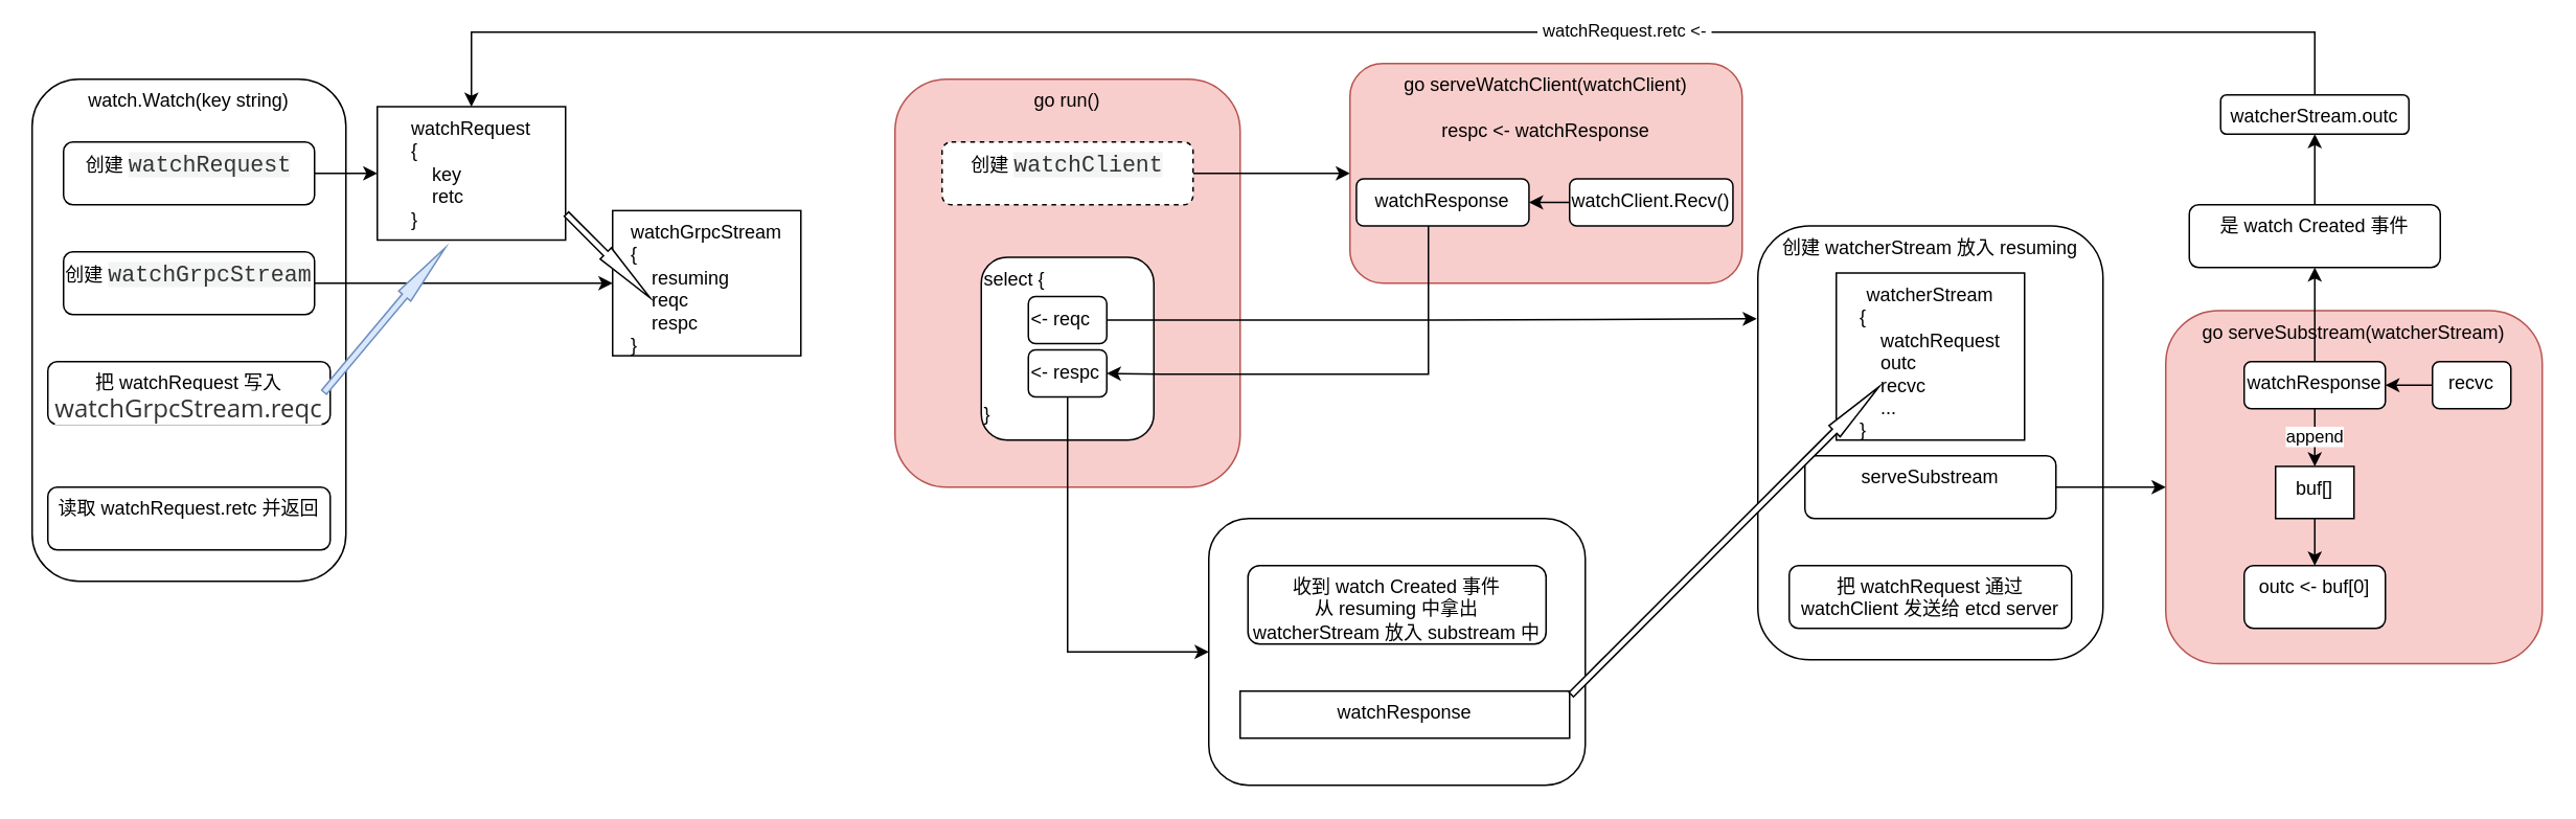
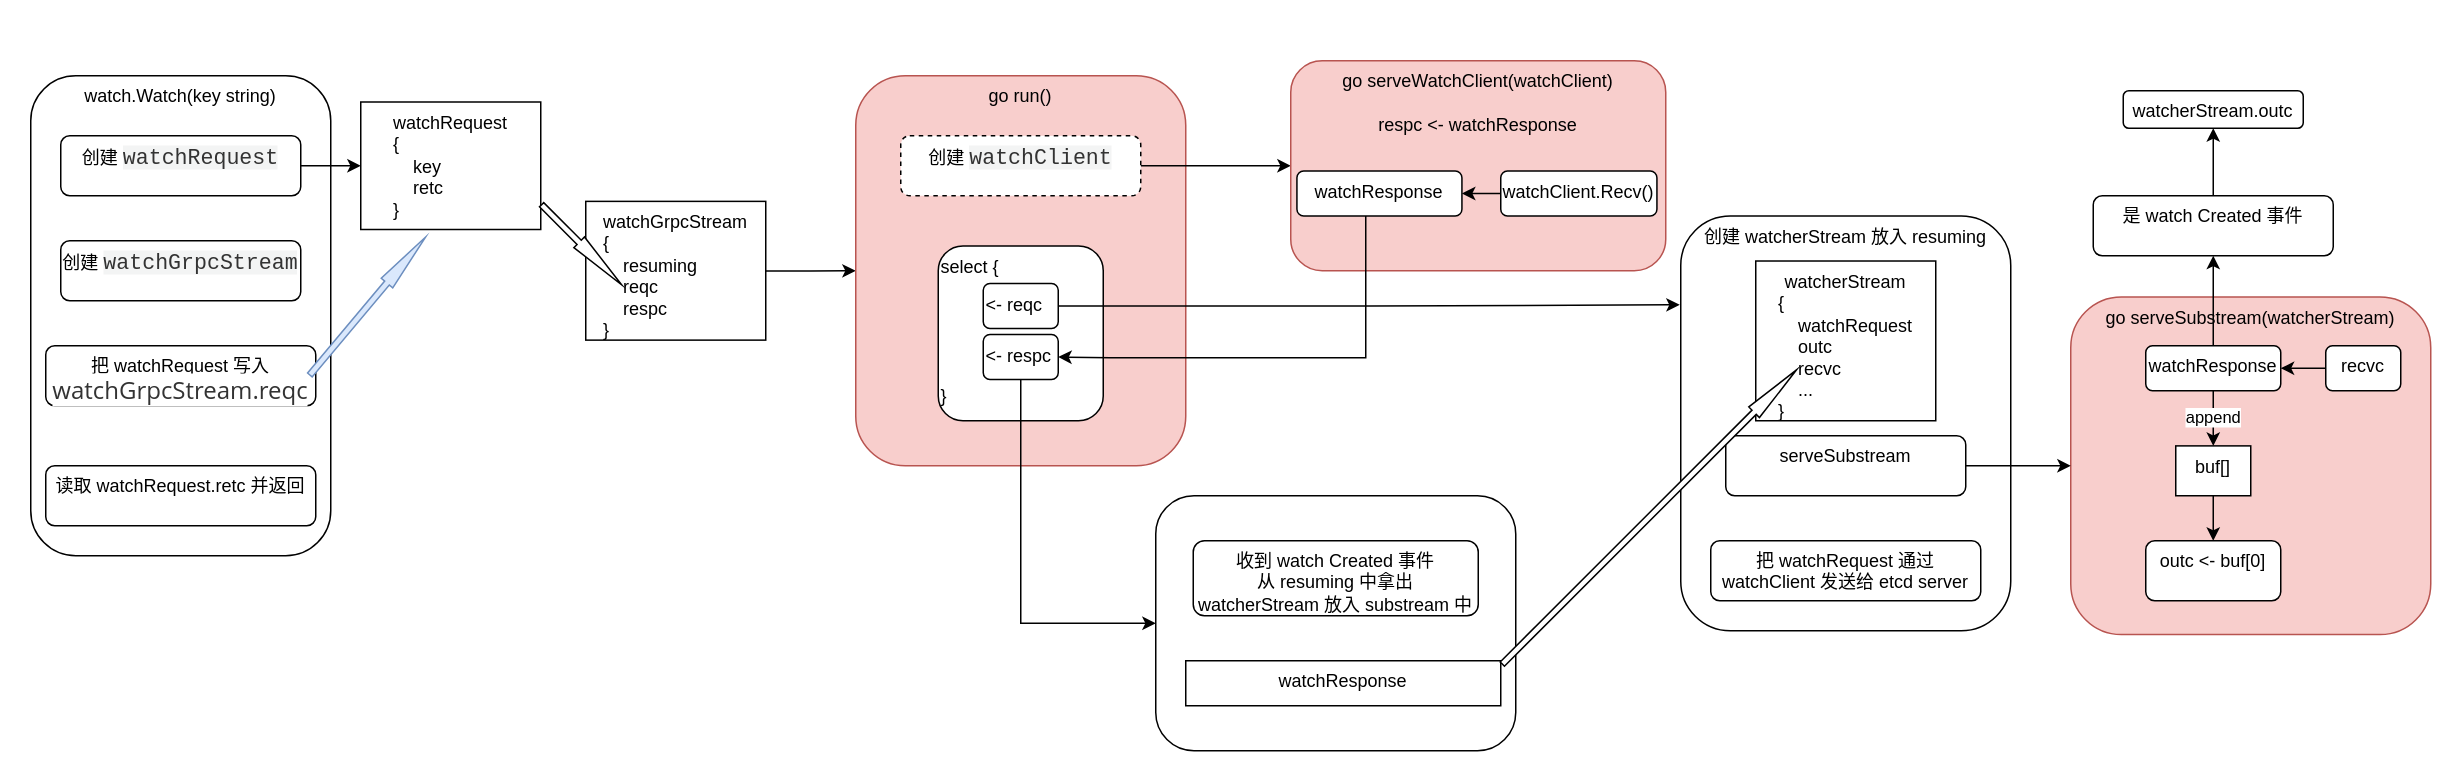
  <mxCell id="0" />
  <mxCell id="1" parent="0" />
  <mxCell id="2" value="watch.Watch(key string)&lt;br&gt;&lt;br&gt;&lt;div style=&quot;text-align: left&quot;&gt;&lt;br&gt;&lt;/div&gt;" style="rounded=1;whiteSpace=wrap;html=1;verticalAlign=top;" vertex="1" parent="1"><mxGeometry x="20" y="50" width="200" height="320" as="geometry" /></mxCell>
- <mxCell id="3" style="edgeStyle=orthogonalEdgeStyle;rounded=0;orthogonalLoop=1;jettySize=auto;html=1;entryX=0;entryY=0.5;entryDx=0;entryDy=0;" edge="1" parent="1" source="4" target="11"><mxGeometry relative="1" as="geometry" /></mxCell>
  <mxCell id="4" value="创建&amp;nbsp;&lt;span style=&quot;color: rgb(51 , 51 , 51) ; font-family: &amp;#34;lucida console&amp;#34; , &amp;#34;consolas&amp;#34; , &amp;#34;courier&amp;#34; , monospace ; font-size: 14.4px ; text-align: left ; background-color: rgb(243 , 244 , 244)&quot;&gt;watchGrpcStream&lt;/span&gt;" style="rounded=1;whiteSpace=wrap;html=1;verticalAlign=top;" vertex="1" parent="1"><mxGeometry x="40" y="160" width="160" height="40" as="geometry" /></mxCell>
  <mxCell id="5" value="把 watchRequest 写入&lt;br&gt;&lt;span style=&quot;color: rgb(51 , 51 , 51) ; font-family: &amp;#34;open sans&amp;#34; , &amp;#34;clear sans&amp;#34; , &amp;#34;helvetica neue&amp;#34; , &amp;#34;helvetica&amp;#34; , &amp;#34;arial&amp;#34; , sans-serif ; font-size: 16px ; background-color: rgb(255 , 255 , 255)&quot;&gt;watchGrpcStream.reqc&lt;/span&gt;" style="rounded=1;whiteSpace=wrap;html=1;verticalAlign=top;" vertex="1" parent="1"><mxGeometry x="30" y="230" width="180" height="40" as="geometry" /></mxCell>
  <mxCell id="6" style="edgeStyle=orthogonalEdgeStyle;rounded=0;orthogonalLoop=1;jettySize=auto;html=1;exitX=1;exitY=0.5;exitDx=0;exitDy=0;entryX=0;entryY=0.5;entryDx=0;entryDy=0;" edge="1" parent="1" source="7" target="8"><mxGeometry relative="1" as="geometry" /></mxCell>
  <mxCell id="7" value="创建&amp;nbsp;&lt;span style=&quot;color: rgb(51 , 51 , 51) ; font-family: &amp;#34;lucida console&amp;#34; , &amp;#34;consolas&amp;#34; , &amp;#34;courier&amp;#34; , monospace ; font-size: 14.4px ; text-align: left ; background-color: rgb(243 , 244 , 244)&quot;&gt;watchRequest&lt;/span&gt;" style="rounded=1;whiteSpace=wrap;html=1;verticalAlign=top;" vertex="1" parent="1"><mxGeometry x="40" y="90" width="160" height="40" as="geometry" /></mxCell>
  <mxCell id="8" value="watchRequest&lt;br&gt;&lt;div style=&quot;text-align: left&quot;&gt;&lt;span&gt;{&lt;/span&gt;&lt;/div&gt;&lt;div style=&quot;text-align: left&quot;&gt;&lt;span&gt;&amp;nbsp; &amp;nbsp; key&lt;/span&gt;&lt;/div&gt;&lt;div style=&quot;text-align: left&quot;&gt;&lt;span&gt;&amp;nbsp; &amp;nbsp; retc&lt;/span&gt;&lt;/div&gt;&lt;div style=&quot;text-align: left&quot;&gt;&lt;span&gt;}&lt;/span&gt;&lt;/div&gt;" style="rounded=0;whiteSpace=wrap;html=1;verticalAlign=top;" vertex="1" parent="1"><mxGeometry x="240" y="67.5" width="120" height="85" as="geometry" /></mxCell>
  <mxCell id="9" value="读取 watchRequest.retc 并返回" style="rounded=1;whiteSpace=wrap;html=1;verticalAlign=top;" vertex="1" parent="1"><mxGeometry x="30" y="310" width="180" height="40" as="geometry" /></mxCell>
+ <mxCell id="10" style="edgeStyle=orthogonalEdgeStyle;rounded=0;orthogonalLoop=1;jettySize=auto;html=1;entryX=0;entryY=0.5;entryDx=0;entryDy=0;" edge="1" parent="1" source="11" target="14"><mxGeometry relative="1" as="geometry" /></mxCell>
  <mxCell id="11" value="watchGrpcStream&lt;br&gt;&lt;div style=&quot;text-align: left&quot;&gt;&lt;span&gt;{&lt;/span&gt;&lt;/div&gt;&lt;div style=&quot;text-align: left&quot;&gt;&lt;span&gt;&amp;nbsp; &amp;nbsp; resuming&lt;/span&gt;&lt;/div&gt;&lt;div style=&quot;text-align: left&quot;&gt;&lt;span&gt;&amp;nbsp; &amp;nbsp; reqc&lt;/span&gt;&lt;/div&gt;&lt;div style=&quot;text-align: left&quot;&gt;&lt;span&gt;&amp;nbsp; &amp;nbsp; respc&lt;/span&gt;&lt;/div&gt;&lt;div style=&quot;text-align: left&quot;&gt;&lt;span&gt;}&lt;/span&gt;&lt;/div&gt;" style="rounded=0;whiteSpace=wrap;html=1;verticalAlign=top;" vertex="1" parent="1"><mxGeometry x="390" y="133.75" width="120" height="92.5" as="geometry" /></mxCell>
  <mxCell id="12" value="" style="html=1;shadow=0;dashed=0;align=center;verticalAlign=middle;shape=mxgraph.arrows2.arrow;dy=0.6;dx=40;direction=south;notch=0;rotation=-45;" vertex="1" parent="1"><mxGeometry x="382.23" y="124.94" width="10" height="75.42" as="geometry" /></mxCell>
  <mxCell id="13" value="" style="html=1;shadow=0;dashed=0;align=center;verticalAlign=middle;shape=mxgraph.arrows2.arrow;dy=0.6;dx=40;direction=south;notch=0;rotation=-140;fillColor=#dae8fc;strokeColor=#6c8ebf;" vertex="1" parent="1"><mxGeometry x="239.64" y="143.51" width="10" height="120" as="geometry" /></mxCell>
  <mxCell id="14" value="go run()" style="rounded=1;whiteSpace=wrap;html=1;verticalAlign=top;fillColor=#f8cecc;strokeColor=#b85450;" vertex="1" parent="1"><mxGeometry x="570" y="50" width="220" height="260" as="geometry" /></mxCell>
  <mxCell id="15" style="edgeStyle=orthogonalEdgeStyle;rounded=0;orthogonalLoop=1;jettySize=auto;html=1;exitX=1;exitY=0.5;exitDx=0;exitDy=0;entryX=0;entryY=0.5;entryDx=0;entryDy=0;" edge="1" parent="1" source="16" target="17"><mxGeometry relative="1" as="geometry" /></mxCell>
  <mxCell id="16" value="创建&amp;nbsp;&lt;span style=&quot;color: rgb(51 , 51 , 51) ; font-family: &amp;#34;lucida console&amp;#34; , &amp;#34;consolas&amp;#34; , &amp;#34;courier&amp;#34; , monospace ; font-size: 14.4px ; text-align: left ; background-color: rgb(243 , 244 , 244)&quot;&gt;watchClient&lt;/span&gt;" style="rounded=1;whiteSpace=wrap;html=1;verticalAlign=top;dashed=1;" vertex="1" parent="1"><mxGeometry x="600" y="90" width="160" height="40" as="geometry" /></mxCell>
  <mxCell id="17" value="go serveWatchClient(watchClient)&lt;br&gt;&lt;br&gt;respc &amp;lt;- watchResponse" style="rounded=1;whiteSpace=wrap;html=1;verticalAlign=top;fillColor=#f8cecc;strokeColor=#b85450;" vertex="1" parent="1"><mxGeometry x="860" y="40" width="250" height="140" as="geometry" /></mxCell>
  <mxCell id="18" value="select {&lt;br&gt;&amp;nbsp;&lt;br&gt;&lt;br&gt;&lt;br&gt;&lt;br&gt;&lt;br&gt;}" style="rounded=1;whiteSpace=wrap;html=1;verticalAlign=top;align=left;" vertex="1" parent="1"><mxGeometry x="625" y="163.51" width="110" height="116.49" as="geometry" /></mxCell>
  <mxCell id="19" style="edgeStyle=orthogonalEdgeStyle;rounded=0;orthogonalLoop=1;jettySize=auto;html=1;entryX=0;entryY=0.5;entryDx=0;entryDy=0;" edge="1" parent="1" source="20" target="29"><mxGeometry relative="1" as="geometry"><mxPoint x="750" y="410" as="targetPoint" /><Array as="points"><mxPoint x="680" y="415" /></Array></mxGeometry></mxCell>
  <mxCell id="20" value="&amp;lt;- respc" style="rounded=1;whiteSpace=wrap;html=1;verticalAlign=top;align=left;" vertex="1" parent="1"><mxGeometry x="655" y="222.5" width="50" height="30" as="geometry" /></mxCell>
  <mxCell id="21" value="创建 watcherStream 放入 resuming" style="rounded=1;whiteSpace=wrap;html=1;verticalAlign=top;" vertex="1" parent="1"><mxGeometry x="1120" y="143.51" width="220" height="276.49" as="geometry" /></mxCell>
  <mxCell id="22" style="edgeStyle=orthogonalEdgeStyle;rounded=0;orthogonalLoop=1;jettySize=auto;html=1;entryX=-0.003;entryY=0.214;entryDx=0;entryDy=0;entryPerimeter=0;" edge="1" parent="1" source="23" target="21"><mxGeometry relative="1" as="geometry" /></mxCell>
  <mxCell id="23" value="&amp;lt;- reqc" style="rounded=1;whiteSpace=wrap;html=1;verticalAlign=top;align=left;" vertex="1" parent="1"><mxGeometry x="655" y="188.51" width="50" height="30" as="geometry" /></mxCell>
  <mxCell id="24" value="watcherStream&lt;br&gt;&lt;div style=&quot;text-align: left&quot;&gt;&lt;span&gt;{&lt;/span&gt;&lt;/div&gt;&lt;div style=&quot;text-align: left&quot;&gt;&lt;span&gt;&amp;nbsp; &amp;nbsp; watchRequest&lt;/span&gt;&lt;/div&gt;&lt;div style=&quot;text-align: left&quot;&gt;&lt;span&gt;&amp;nbsp; &amp;nbsp; outc&lt;/span&gt;&lt;/div&gt;&lt;div style=&quot;text-align: left&quot;&gt;&lt;span&gt;&amp;nbsp; &amp;nbsp; recvc&lt;/span&gt;&lt;/div&gt;&lt;div style=&quot;text-align: left&quot;&gt;&lt;span&gt;&amp;nbsp; &amp;nbsp; ...&lt;/span&gt;&lt;/div&gt;&lt;div style=&quot;text-align: left&quot;&gt;&lt;span&gt;}&lt;/span&gt;&lt;/div&gt;" style="rounded=0;whiteSpace=wrap;html=1;verticalAlign=top;" vertex="1" parent="1"><mxGeometry x="1170" y="173.51" width="120" height="106.49" as="geometry" /></mxCell>
  <mxCell id="25" value="go serveSubstream(watcherStream)" style="rounded=1;whiteSpace=wrap;html=1;verticalAlign=top;fillColor=#f8cecc;strokeColor=#b85450;" vertex="1" parent="1"><mxGeometry x="1380" y="197.5" width="240" height="225" as="geometry" /></mxCell>
  <mxCell id="26" style="edgeStyle=orthogonalEdgeStyle;rounded=0;orthogonalLoop=1;jettySize=auto;html=1;entryX=0;entryY=0.5;entryDx=0;entryDy=0;" edge="1" parent="1" source="27" target="25"><mxGeometry relative="1" as="geometry" /></mxCell>
  <mxCell id="27" value="serveSubstream" style="rounded=1;whiteSpace=wrap;html=1;verticalAlign=top;" vertex="1" parent="1"><mxGeometry x="1150" y="290" width="160" height="40" as="geometry" /></mxCell>
  <mxCell id="28" value="把 watchRequest 通过 watchClient 发送给 etcd server" style="rounded=1;whiteSpace=wrap;html=1;verticalAlign=top;" vertex="1" parent="1"><mxGeometry x="1140" y="360" width="180" height="40" as="geometry" /></mxCell>
  <mxCell id="29" value="" style="rounded=1;whiteSpace=wrap;html=1;verticalAlign=top;" vertex="1" parent="1"><mxGeometry x="770" y="330" width="240" height="170" as="geometry" /></mxCell>
  <mxCell id="30" value="收到 watch Created 事件&lt;br&gt;从 resuming 中拿出 watcherStream 放入 substream 中" style="rounded=1;whiteSpace=wrap;html=1;verticalAlign=top;" vertex="1" parent="1"><mxGeometry x="795" y="360" width="190" height="50" as="geometry" /></mxCell>
  <mxCell id="31" value="watchResponse" style="rounded=0;whiteSpace=wrap;html=1;verticalAlign=top;" vertex="1" parent="1"><mxGeometry x="790" y="440" width="210" height="30" as="geometry" /></mxCell>
  <mxCell id="32" value="" style="html=1;shadow=0;dashed=0;align=center;verticalAlign=middle;shape=mxgraph.arrows2.arrow;dy=0.6;dx=40;direction=south;notch=0;rotation=-135;" vertex="1" parent="1"><mxGeometry x="1094.12" y="205.42" width="10" height="277.42" as="geometry" /></mxCell>
  <mxCell id="33" style="edgeStyle=orthogonalEdgeStyle;rounded=0;orthogonalLoop=1;jettySize=auto;html=1;entryX=1;entryY=0.5;entryDx=0;entryDy=0;" edge="1" parent="1" source="34" target="47"><mxGeometry relative="1" as="geometry" /></mxCell>
  <mxCell id="34" value="recvc" style="rounded=1;whiteSpace=wrap;html=1;verticalAlign=top;" vertex="1" parent="1"><mxGeometry x="1550" y="230" width="50" height="30" as="geometry" /></mxCell>
  <mxCell id="35" style="edgeStyle=orthogonalEdgeStyle;rounded=0;orthogonalLoop=1;jettySize=auto;html=1;" edge="1" parent="1" source="36" target="39"><mxGeometry relative="1" as="geometry" /></mxCell>
  <mxCell id="36" value="是 watch Created 事件" style="rounded=1;whiteSpace=wrap;html=1;verticalAlign=top;" vertex="1" parent="1"><mxGeometry x="1395" y="130" width="160" height="40" as="geometry" /></mxCell>
- <mxCell id="37" style="edgeStyle=orthogonalEdgeStyle;rounded=0;orthogonalLoop=1;jettySize=auto;html=1;entryX=0.5;entryY=0;entryDx=0;entryDy=0;exitX=0.5;exitY=0;exitDx=0;exitDy=0;" edge="1" parent="1" source="39" target="8"><mxGeometry relative="1" as="geometry"><Array as="points"><mxPoint x="1475" y="20" /><mxPoint x="300" y="20" /></Array></mxGeometry></mxCell>
- <mxCell id="38" value="&amp;nbsp;watchRequest.retc &amp;lt;-&amp;nbsp;" style="edgeLabel;html=1;align=center;verticalAlign=middle;resizable=0;points=[];" vertex="1" connectable="0" parent="37"><mxGeometry x="-0.238" y="-2" relative="1" as="geometry"><mxPoint as="offset" /></mxGeometry></mxCell>
  <mxCell id="39" value="watcherStream.outc" style="rounded=1;whiteSpace=wrap;html=1;verticalAlign=top;" vertex="1" parent="1"><mxGeometry x="1415" y="60" width="120" height="25" as="geometry" /></mxCell>
  <mxCell id="40" value="outc &amp;lt;- buf[0]" style="rounded=1;whiteSpace=wrap;html=1;verticalAlign=top;" vertex="1" parent="1"><mxGeometry x="1430" y="360" width="90" height="40" as="geometry" /></mxCell>
  <mxCell id="41" style="edgeStyle=orthogonalEdgeStyle;rounded=0;orthogonalLoop=1;jettySize=auto;html=1;entryX=1;entryY=0.5;entryDx=0;entryDy=0;" edge="1" parent="1" source="42" target="44"><mxGeometry relative="1" as="geometry" /></mxCell>
  <mxCell id="42" value="watchClient.Recv()" style="rounded=1;whiteSpace=wrap;html=1;verticalAlign=top;" vertex="1" parent="1"><mxGeometry x="1000" y="113.51" width="104.12" height="30" as="geometry" /></mxCell>
  <mxCell id="43" style="edgeStyle=orthogonalEdgeStyle;rounded=0;orthogonalLoop=1;jettySize=auto;html=1;entryX=1;entryY=0.5;entryDx=0;entryDy=0;" edge="1" parent="1" source="44" target="20"><mxGeometry relative="1" as="geometry"><Array as="points"><mxPoint x="910" y="238" /><mxPoint x="740" y="238" /></Array></mxGeometry></mxCell>
  <mxCell id="44" value="watchResponse" style="rounded=1;whiteSpace=wrap;html=1;verticalAlign=top;" vertex="1" parent="1"><mxGeometry x="864.12" y="113.51" width="110" height="30" as="geometry" /></mxCell>
  <mxCell id="45" style="edgeStyle=orthogonalEdgeStyle;rounded=0;orthogonalLoop=1;jettySize=auto;html=1;entryX=0.5;entryY=1;entryDx=0;entryDy=0;" edge="1" parent="1" source="47" target="36"><mxGeometry relative="1" as="geometry" /></mxCell>
  <mxCell id="46" value="append" style="edgeStyle=orthogonalEdgeStyle;rounded=0;orthogonalLoop=1;jettySize=auto;html=1;" edge="1" parent="1" source="47" target="49"><mxGeometry relative="1" as="geometry" /></mxCell>
  <mxCell id="47" value="watchResponse" style="rounded=1;whiteSpace=wrap;html=1;verticalAlign=top;" vertex="1" parent="1"><mxGeometry x="1430" y="230" width="90" height="30" as="geometry" /></mxCell>
  <mxCell id="48" value="" style="edgeStyle=orthogonalEdgeStyle;rounded=0;orthogonalLoop=1;jettySize=auto;html=1;" edge="1" parent="1" source="49" target="40"><mxGeometry relative="1" as="geometry" /></mxCell>
  <mxCell id="49" value="buf[]" style="rounded=0;whiteSpace=wrap;html=1;verticalAlign=top;" vertex="1" parent="1"><mxGeometry x="1450" y="296.76" width="50" height="33.24" as="geometry" /></mxCell>
